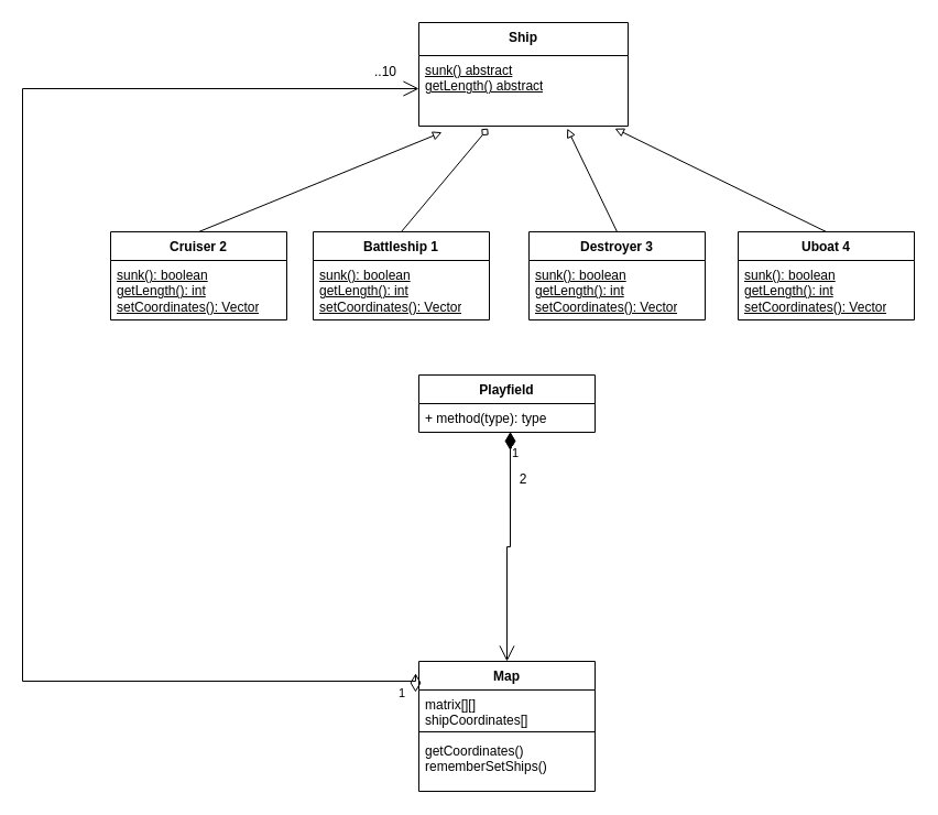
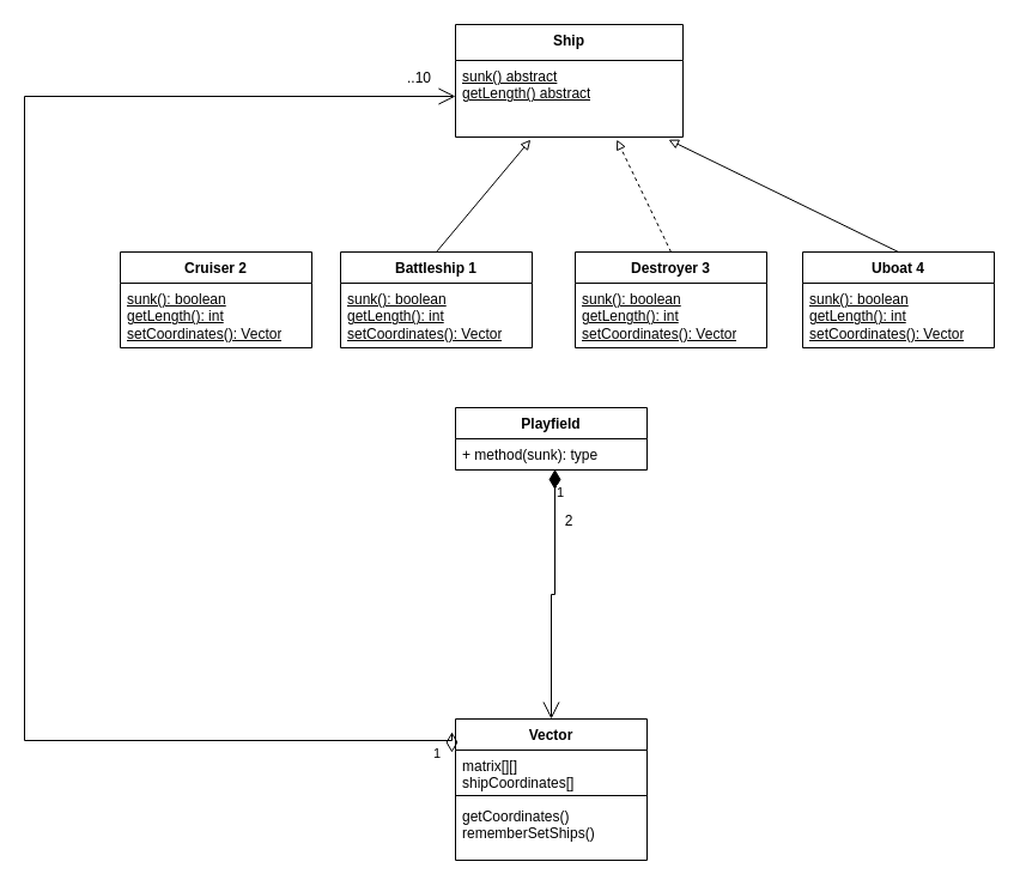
  <mxCell id="0" />
  <mxCell id="1" parent="0" />
  <mxCell id="2" value="Ship" style="swimlane;fontStyle=1;align=center;verticalAlign=top;childLayout=stackLayout;horizontal=1;startSize=30;horizontalStack=0;resizeParent=1;resizeParentMax=0;resizeLast=0;collapsible=1;marginBottom=0;whiteSpace=wrap;html=1;" vertex="1" parent="1"><mxGeometry x="380" y="20" width="190" height="94" as="geometry" /></mxCell>
  <mxCell id="3" value="&lt;div&gt;sunk() abstract&lt;br&gt;getLength() abstract&lt;br&gt;&lt;/div&gt;" style="text;strokeColor=none;fillColor=none;align=left;verticalAlign=top;spacingLeft=4;spacingRight=4;overflow=hidden;rotatable=0;points=[[0,0.5],[1,0.5]];portConstraint=eastwest;whiteSpace=wrap;html=1;fontStyle=4" vertex="1" parent="2"><mxGeometry y="30" width="190" height="64" as="geometry" /></mxCell>
- <mxCell id="4" style="rounded=0;orthogonalLoop=1;jettySize=auto;html=1;exitX=0.5;exitY=0;exitDx=0;exitDy=0;entryX=0.11;entryY=1.088;entryDx=0;entryDy=0;endArrow=block;endFill=0;entryPerimeter=0;" edge="1" parent="1" source="5" target="3"><mxGeometry relative="1" as="geometry" /></mxCell>
  <mxCell id="5" value="&lt;div&gt;Cruiser 2&lt;/div&gt;" style="swimlane;fontStyle=1;align=center;verticalAlign=top;childLayout=stackLayout;horizontal=1;startSize=26;horizontalStack=0;resizeParent=1;resizeParentMax=0;resizeLast=0;collapsible=1;marginBottom=0;whiteSpace=wrap;html=1;" vertex="1" parent="1"><mxGeometry x="100" y="210" width="160" height="80" as="geometry" /></mxCell>
  <mxCell id="6" value="sunk(): boolean&lt;br&gt;getLength(): int&lt;br&gt;setCoordinates(): Vector" style="text;strokeColor=none;fillColor=none;align=left;verticalAlign=top;spacingLeft=4;spacingRight=4;overflow=hidden;rotatable=0;points=[[0,0.5],[1,0.5]];portConstraint=eastwest;whiteSpace=wrap;html=1;fontStyle=4" vertex="1" parent="5"><mxGeometry y="26" width="160" height="54" as="geometry" /></mxCell>
  <mxCell id="7" value="Battleship 1" style="swimlane;fontStyle=1;align=center;verticalAlign=top;childLayout=stackLayout;horizontal=1;startSize=26;horizontalStack=0;resizeParent=1;resizeParentMax=0;resizeLast=0;collapsible=1;marginBottom=0;whiteSpace=wrap;html=1;" vertex="1" parent="1"><mxGeometry x="284" y="210" width="160" height="80" as="geometry" /></mxCell>
  <mxCell id="8" value="sunk(): boolean&lt;br&gt;getLength(): int&lt;br&gt;setCoordinates(): Vector" style="text;strokeColor=none;fillColor=none;align=left;verticalAlign=top;spacingLeft=4;spacingRight=4;overflow=hidden;rotatable=0;points=[[0,0.5],[1,0.5]];portConstraint=eastwest;whiteSpace=wrap;html=1;fontStyle=4" vertex="1" parent="7"><mxGeometry y="26" width="160" height="54" as="geometry" /></mxCell>
  <mxCell id="9" value="Destroyer 3" style="swimlane;fontStyle=1;align=center;verticalAlign=top;childLayout=stackLayout;horizontal=1;startSize=26;horizontalStack=0;resizeParent=1;resizeParentMax=0;resizeLast=0;collapsible=1;marginBottom=0;whiteSpace=wrap;html=1;" vertex="1" parent="1"><mxGeometry x="480" y="210" width="160" height="80" as="geometry" /></mxCell>
  <mxCell id="10" value="sunk(): boolean&lt;br&gt;getLength(): int&lt;br&gt;setCoordinates(): Vector" style="text;strokeColor=none;fillColor=none;align=left;verticalAlign=top;spacingLeft=4;spacingRight=4;overflow=hidden;rotatable=0;points=[[0,0.5],[1,0.5]];portConstraint=eastwest;whiteSpace=wrap;html=1;fontStyle=4" vertex="1" parent="9"><mxGeometry y="26" width="160" height="54" as="geometry" /></mxCell>
  <mxCell id="11" value="&lt;div&gt;Uboat 4&lt;/div&gt;" style="swimlane;fontStyle=1;align=center;verticalAlign=top;childLayout=stackLayout;horizontal=1;startSize=26;horizontalStack=0;resizeParent=1;resizeParentMax=0;resizeLast=0;collapsible=1;marginBottom=0;whiteSpace=wrap;html=1;" vertex="1" parent="1"><mxGeometry x="670" y="210" width="160" height="80" as="geometry" /></mxCell>
  <mxCell id="12" value="sunk(): boolean&lt;br&gt;getLength(): int&lt;br&gt;setCoordinates(): Vector" style="text;strokeColor=none;fillColor=none;align=left;verticalAlign=top;spacingLeft=4;spacingRight=4;overflow=hidden;rotatable=0;points=[[0,0.5],[1,0.5]];portConstraint=eastwest;whiteSpace=wrap;html=1;fontStyle=4" vertex="1" parent="11"><mxGeometry y="26" width="160" height="54" as="geometry" /></mxCell>
- <mxCell id="13" style="rounded=0;orthogonalLoop=1;jettySize=auto;html=1;exitX=0.5;exitY=0;exitDx=0;exitDy=0;entryX=0.33;entryY=1.034;entryDx=0;entryDy=0;endArrow=diamond;endFill=0;entryPerimeter=0;" edge="1" parent="1" source="7" target="3"><mxGeometry relative="1" as="geometry"><mxPoint x="200" y="210" as="sourcePoint" /><mxPoint x="412" y="92" as="targetPoint" /></mxGeometry></mxCell>
- <mxCell id="14" style="rounded=0;orthogonalLoop=1;jettySize=auto;html=1;exitX=0.5;exitY=0;exitDx=0;exitDy=0;entryX=0.709;entryY=1.034;entryDx=0;entryDy=0;endArrow=block;endFill=0;entryPerimeter=0;" edge="1" parent="1" source="9" target="3"><mxGeometry relative="1" as="geometry"><mxPoint x="284" y="210" as="sourcePoint" /><mxPoint x="496" y="92" as="targetPoint" /></mxGeometry></mxCell>
+ <mxCell id="13" style="rounded=0;orthogonalLoop=1;jettySize=auto;html=1;exitX=0.5;exitY=0;exitDx=0;exitDy=0;entryX=0.33;entryY=1.034;entryDx=0;entryDy=0;endArrow=block;endFill=0;entryPerimeter=0;" edge="1" parent="1" source="7" target="3"><mxGeometry relative="1" as="geometry"><mxPoint x="200" y="210" as="sourcePoint" /><mxPoint x="412" y="92" as="targetPoint" /></mxGeometry></mxCell>
+ <mxCell id="14" style="rounded=0;orthogonalLoop=1;jettySize=auto;html=1;exitX=0.5;exitY=0;exitDx=0;exitDy=0;entryX=0.709;entryY=1.034;entryDx=0;entryDy=0;endArrow=block;endFill=0;entryPerimeter=0;dashed=1;" edge="1" parent="1" source="9" target="3"><mxGeometry relative="1" as="geometry"><mxPoint x="284" y="210" as="sourcePoint" /><mxPoint x="496" y="92" as="targetPoint" /></mxGeometry></mxCell>
  <mxCell id="15" style="rounded=0;orthogonalLoop=1;jettySize=auto;html=1;exitX=0.5;exitY=0;exitDx=0;exitDy=0;entryX=0.937;entryY=1.034;entryDx=0;entryDy=0;endArrow=block;endFill=0;entryPerimeter=0;" edge="1" parent="1" source="11" target="3"><mxGeometry relative="1" as="geometry"><mxPoint x="328" y="210" as="sourcePoint" /><mxPoint x="540" y="92" as="targetPoint" /></mxGeometry></mxCell>
  <mxCell id="16" value="Playfield" style="swimlane;fontStyle=1;align=center;verticalAlign=top;childLayout=stackLayout;horizontal=1;startSize=26;horizontalStack=0;resizeParent=1;resizeParentMax=0;resizeLast=0;collapsible=1;marginBottom=0;whiteSpace=wrap;html=1;" vertex="1" parent="1"><mxGeometry x="380" y="340" width="160" height="52" as="geometry" /></mxCell>
- <mxCell id="17" value="+ method(type): type" style="text;strokeColor=none;fillColor=none;align=left;verticalAlign=top;spacingLeft=4;spacingRight=4;overflow=hidden;rotatable=0;points=[[0,0.5],[1,0.5]];portConstraint=eastwest;whiteSpace=wrap;html=1;" vertex="1" parent="16"><mxGeometry y="26" width="160" height="26" as="geometry" /></mxCell>
- <mxCell id="18" value="Map" style="swimlane;fontStyle=1;align=center;verticalAlign=top;childLayout=stackLayout;horizontal=1;startSize=26;horizontalStack=0;resizeParent=1;resizeParentMax=0;resizeLast=0;collapsible=1;marginBottom=0;whiteSpace=wrap;html=1;" vertex="1" parent="1"><mxGeometry x="380" y="600" width="160" height="118" as="geometry" /></mxCell>
+ <mxCell id="17" value="+ method(sunk): type" style="text;strokeColor=none;fillColor=none;align=left;verticalAlign=top;spacingLeft=4;spacingRight=4;overflow=hidden;rotatable=0;points=[[0,0.5],[1,0.5]];portConstraint=eastwest;whiteSpace=wrap;html=1;" vertex="1" parent="16"><mxGeometry y="26" width="160" height="26" as="geometry" /></mxCell>
+ <mxCell id="18" value="Vector" style="swimlane;fontStyle=1;align=center;verticalAlign=top;childLayout=stackLayout;horizontal=1;startSize=26;horizontalStack=0;resizeParent=1;resizeParentMax=0;resizeLast=0;collapsible=1;marginBottom=0;whiteSpace=wrap;html=1;" vertex="1" parent="1"><mxGeometry x="380" y="600" width="160" height="118" as="geometry" /></mxCell>
  <mxCell id="19" value="matrix[][]&lt;br&gt;shipCoordinates[]" style="text;strokeColor=none;fillColor=none;align=left;verticalAlign=top;spacingLeft=4;spacingRight=4;overflow=hidden;rotatable=0;points=[[0,0.5],[1,0.5]];portConstraint=eastwest;whiteSpace=wrap;html=1;" vertex="1" parent="18"><mxGeometry y="26" width="160" height="34" as="geometry" /></mxCell>
  <mxCell id="20" value="" style="line;strokeWidth=1;fillColor=none;align=left;verticalAlign=middle;spacingTop=-1;spacingLeft=3;spacingRight=3;rotatable=0;labelPosition=right;points=[];portConstraint=eastwest;strokeColor=inherit;" vertex="1" parent="18"><mxGeometry y="60" width="160" height="8" as="geometry" /></mxCell>
  <mxCell id="21" value="getCoordinates()&lt;br&gt;rememberSetShips()" style="text;strokeColor=none;fillColor=none;align=left;verticalAlign=top;spacingLeft=4;spacingRight=4;overflow=hidden;rotatable=0;points=[[0,0.5],[1,0.5]];portConstraint=eastwest;whiteSpace=wrap;html=1;" vertex="1" parent="18"><mxGeometry y="68" width="160" height="50" as="geometry" /></mxCell>
  <mxCell id="22" value="1" style="endArrow=open;html=1;endSize=12;startArrow=diamondThin;startSize=14;startFill=1;edgeStyle=orthogonalEdgeStyle;align=left;verticalAlign=bottom;rounded=0;entryX=0.5;entryY=0;entryDx=0;entryDy=0;exitX=0.519;exitY=0.981;exitDx=0;exitDy=0;exitPerimeter=0;" edge="1" parent="1" source="17" target="18"><mxGeometry x="-0.731" relative="1" as="geometry"><mxPoint x="460" y="410" as="sourcePoint" /><mxPoint x="469.91" y="582.41" as="targetPoint" /><mxPoint as="offset" /></mxGeometry></mxCell>
  <mxCell id="23" value="2" style="text;html=1;align=center;verticalAlign=middle;whiteSpace=wrap;rounded=0;" vertex="1" parent="1"><mxGeometry x="445" y="420" width="60" height="30" as="geometry" /></mxCell>
  <mxCell id="24" value="1" style="endArrow=open;html=1;endSize=12;startArrow=diamondThin;startSize=14;startFill=0;edgeStyle=orthogonalEdgeStyle;align=left;verticalAlign=bottom;rounded=0;exitX=-0.019;exitY=0.154;exitDx=0;exitDy=0;exitPerimeter=0;entryX=0;entryY=0.5;entryDx=0;entryDy=0;" edge="1" parent="1"><mxGeometry x="-1" y="20" relative="1" as="geometry"><mxPoint x="376.96" y="628.004" as="sourcePoint" /><mxPoint x="380" y="80" as="targetPoint" /><Array as="points"><mxPoint x="377" y="618" /><mxPoint x="20" y="618" /><mxPoint x="20" y="80" /></Array><mxPoint x="3" y="10" as="offset" /></mxGeometry></mxCell>
  <mxCell id="25" value="..10" style="text;html=1;align=center;verticalAlign=middle;whiteSpace=wrap;rounded=0;" vertex="1" parent="1"><mxGeometry x="320" y="50" width="60" height="30" as="geometry" /></mxCell>
